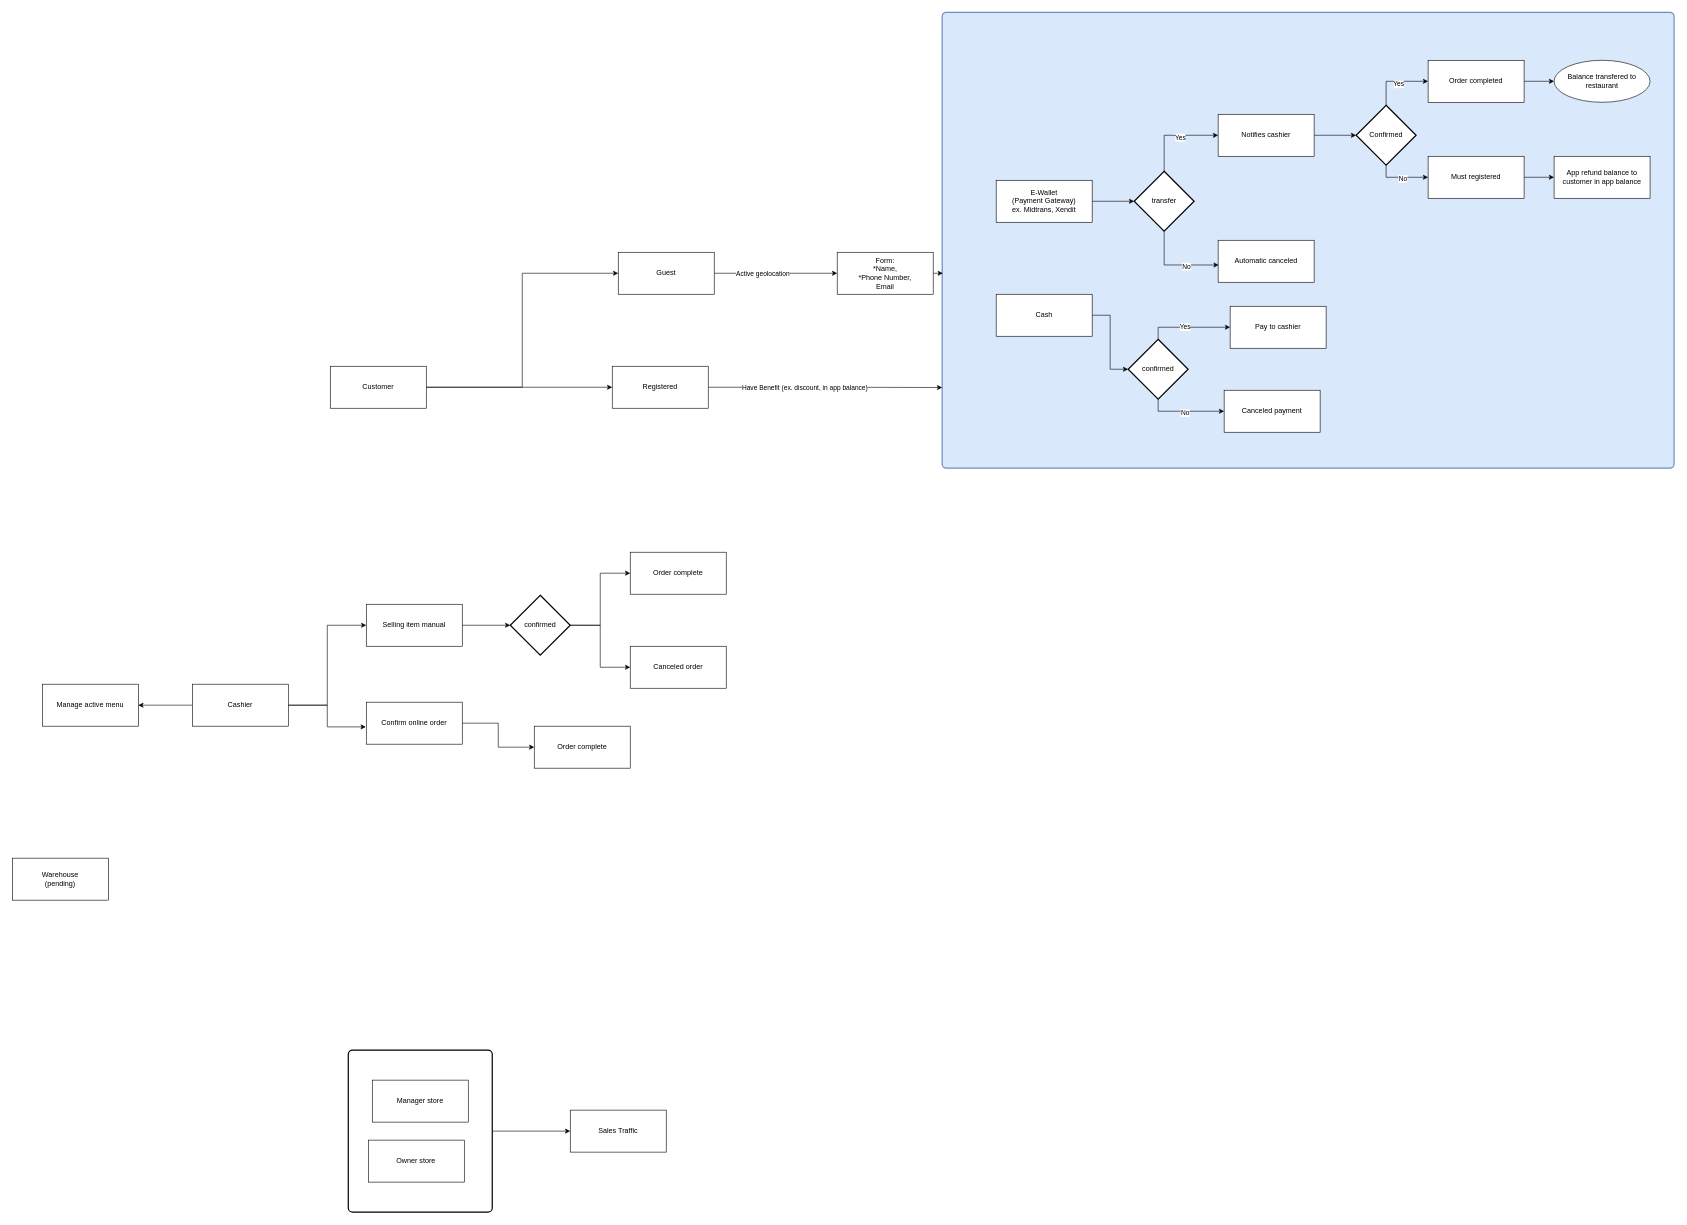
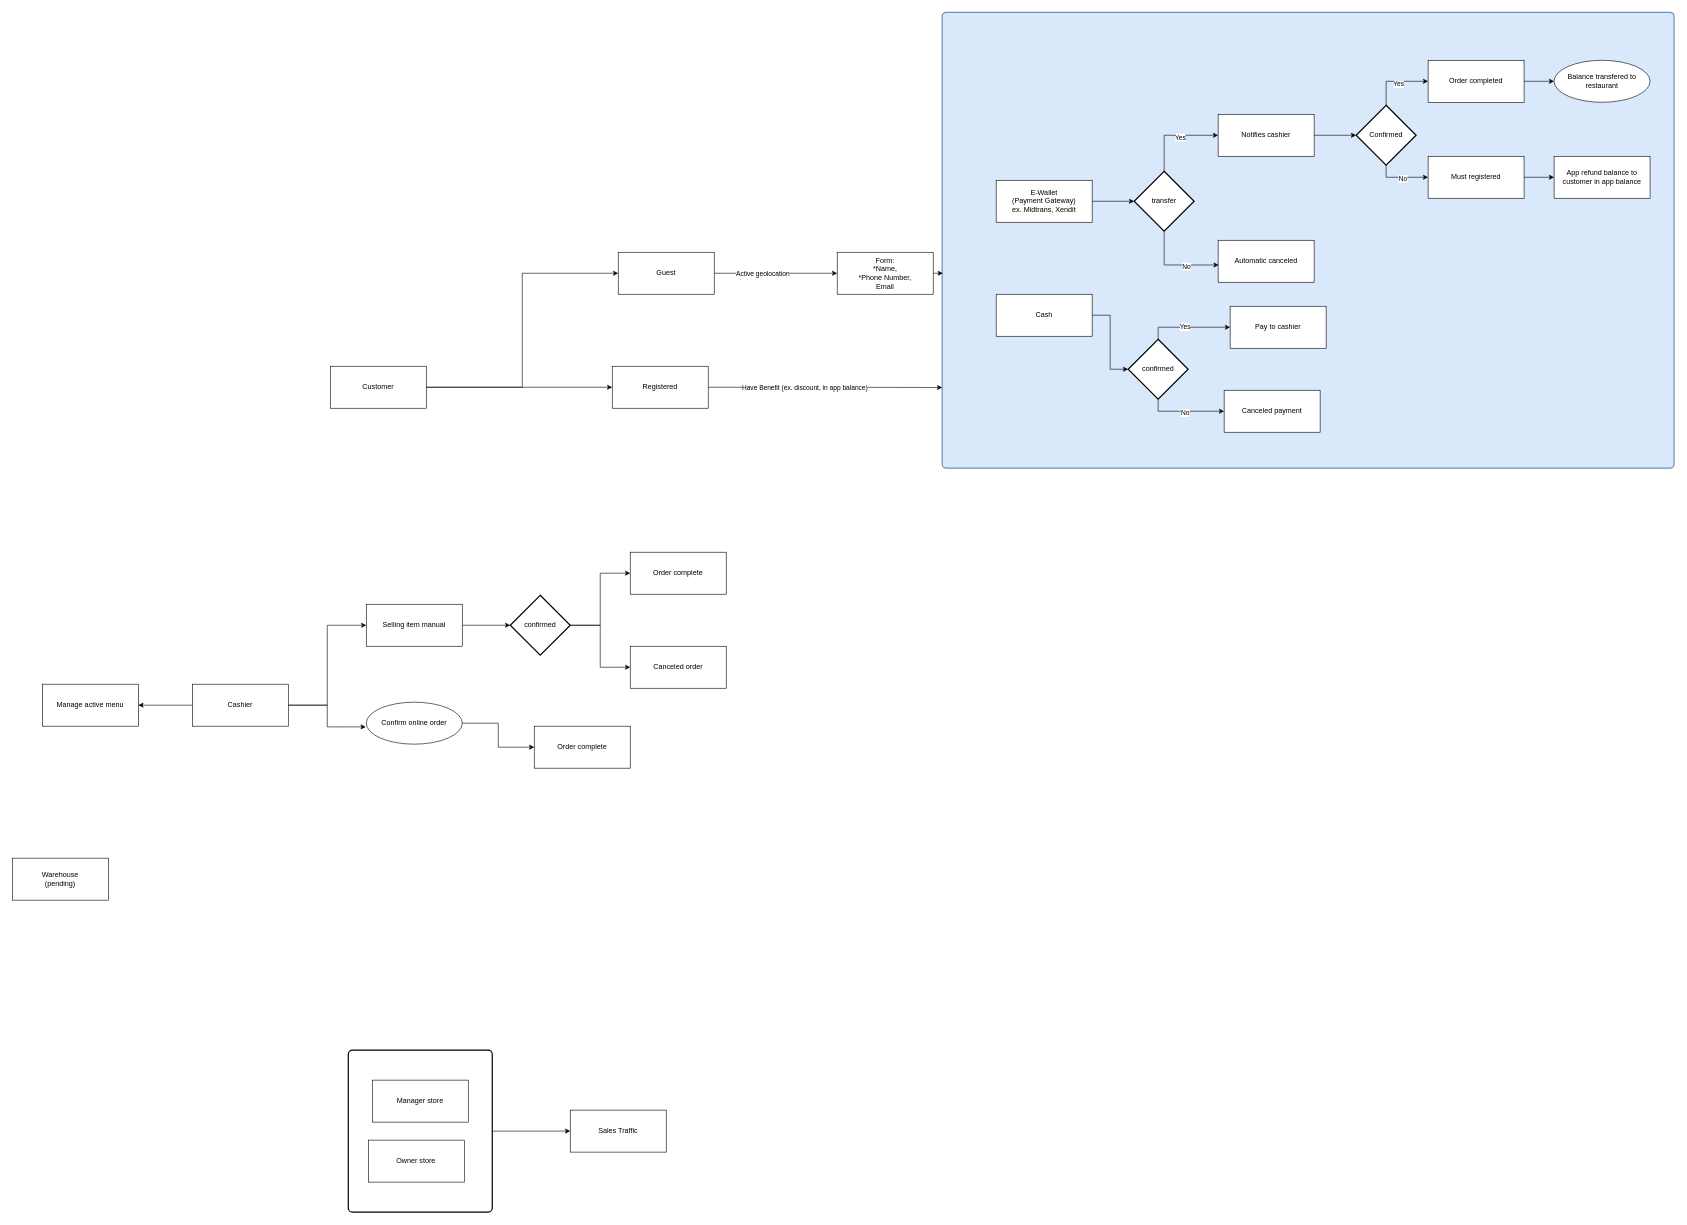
  <mxCell id="0" />
  <mxCell id="1" parent="0" />
  <mxCell id="2" style="edgeStyle=orthogonalEdgeStyle;rounded=0;orthogonalLoop=1;jettySize=auto;html=1;exitX=1;exitY=0.5;exitDx=0;exitDy=0;" edge="1" parent="1" source="3" target="64"><mxGeometry relative="1" as="geometry" /></mxCell>
  <mxCell id="3" value="" style="rounded=1;whiteSpace=wrap;html=1;absoluteArcSize=1;arcSize=14;strokeWidth=2;" vertex="1" parent="1"><mxGeometry x="580" y="1750" width="240" height="270" as="geometry" /></mxCell>
  <mxCell id="4" value="" style="rounded=1;whiteSpace=wrap;html=1;absoluteArcSize=1;arcSize=14;strokeWidth=2;fillColor=#dae8fc;strokeColor=#6c8ebf;" vertex="1" parent="1"><mxGeometry x="1570" y="20" width="1220" height="760" as="geometry" /></mxCell>
  <mxCell id="5" style="edgeStyle=orthogonalEdgeStyle;rounded=0;orthogonalLoop=1;jettySize=auto;html=1;exitX=1;exitY=0.5;exitDx=0;exitDy=0;entryX=0;entryY=0.5;entryDx=0;entryDy=0;" edge="1" parent="1" source="7" target="17"><mxGeometry relative="1" as="geometry" /></mxCell>
  <mxCell id="6" style="edgeStyle=orthogonalEdgeStyle;rounded=0;orthogonalLoop=1;jettySize=auto;html=1;exitX=1;exitY=0.5;exitDx=0;exitDy=0;entryX=0;entryY=0.5;entryDx=0;entryDy=0;" edge="1" parent="1" source="7" target="20"><mxGeometry relative="1" as="geometry" /></mxCell>
  <mxCell id="7" value="Customer" style="rounded=0;whiteSpace=wrap;html=1;" vertex="1" parent="1"><mxGeometry x="550" y="610" width="160" height="70" as="geometry" /></mxCell>
  <mxCell id="8" style="edgeStyle=orthogonalEdgeStyle;rounded=0;orthogonalLoop=1;jettySize=auto;html=1;exitX=1;exitY=0.5;exitDx=0;exitDy=0;entryX=0;entryY=0.5;entryDx=0;entryDy=0;" edge="1" parent="1" source="11" target="54"><mxGeometry relative="1" as="geometry" /></mxCell>
  <mxCell id="9" style="edgeStyle=orthogonalEdgeStyle;rounded=0;orthogonalLoop=1;jettySize=auto;html=1;exitX=1;exitY=0.5;exitDx=0;exitDy=0;entryX=-0.005;entryY=0.588;entryDx=0;entryDy=0;entryPerimeter=0;" edge="1" parent="1" source="11" target="56"><mxGeometry relative="1" as="geometry" /></mxCell>
  <mxCell id="10" style="edgeStyle=orthogonalEdgeStyle;rounded=0;orthogonalLoop=1;jettySize=auto;html=1;exitX=0;exitY=0.5;exitDx=0;exitDy=0;entryX=1;entryY=0.5;entryDx=0;entryDy=0;" edge="1" parent="1" source="11" target="63"><mxGeometry relative="1" as="geometry" /></mxCell>
  <mxCell id="11" value="Cashier" style="rounded=0;whiteSpace=wrap;html=1;" vertex="1" parent="1"><mxGeometry x="320" y="1140" width="160" height="70" as="geometry" /></mxCell>
  <mxCell id="12" value="Owner store" style="rounded=0;whiteSpace=wrap;html=1;" vertex="1" parent="1"><mxGeometry x="613.37" y="1900" width="160" height="70" as="geometry" /></mxCell>
  <mxCell id="13" value="Manager store" style="rounded=0;whiteSpace=wrap;html=1;" vertex="1" parent="1"><mxGeometry x="620" y="1800" width="160" height="70" as="geometry" /></mxCell>
  <mxCell id="14" value="Warehouse&lt;br&gt;(pending)" style="rounded=0;whiteSpace=wrap;html=1;" vertex="1" parent="1"><mxGeometry x="20" y="1430" width="160" height="70" as="geometry" /></mxCell>
  <mxCell id="15" style="edgeStyle=orthogonalEdgeStyle;rounded=0;orthogonalLoop=1;jettySize=auto;html=1;exitX=1;exitY=0.5;exitDx=0;exitDy=0;" edge="1" parent="1" source="17" target="26"><mxGeometry relative="1" as="geometry" /></mxCell>
  <mxCell id="16" value="Active geolocation" style="edgeLabel;html=1;align=center;verticalAlign=middle;resizable=0;points=[];" vertex="1" connectable="0" parent="15"><mxGeometry x="-0.216" relative="1" as="geometry"><mxPoint as="offset" /></mxGeometry></mxCell>
  <mxCell id="17" value="Guest" style="rounded=0;whiteSpace=wrap;html=1;" vertex="1" parent="1"><mxGeometry x="1030" y="420" width="160" height="70" as="geometry" /></mxCell>
  <mxCell id="18" style="edgeStyle=orthogonalEdgeStyle;rounded=0;orthogonalLoop=1;jettySize=auto;html=1;exitX=1;exitY=0.5;exitDx=0;exitDy=0;entryX=0;entryY=0.823;entryDx=0;entryDy=0;entryPerimeter=0;" edge="1" parent="1" source="20" target="4"><mxGeometry relative="1" as="geometry" /></mxCell>
  <mxCell id="19" value="Have Benefit (ex. discount, in app balance)" style="edgeLabel;html=1;align=center;verticalAlign=middle;resizable=0;points=[];" vertex="1" connectable="0" parent="18"><mxGeometry x="-0.183" relative="1" as="geometry"><mxPoint as="offset" /></mxGeometry></mxCell>
  <mxCell id="20" value="Registered" style="rounded=0;whiteSpace=wrap;html=1;" vertex="1" parent="1"><mxGeometry x="1020" y="610" width="160" height="70" as="geometry" /></mxCell>
  <mxCell id="21" style="edgeStyle=orthogonalEdgeStyle;rounded=0;orthogonalLoop=1;jettySize=auto;html=1;exitX=1;exitY=0.5;exitDx=0;exitDy=0;entryX=0;entryY=0.5;entryDx=0;entryDy=0;entryPerimeter=0;" edge="1" parent="1" source="22" target="35"><mxGeometry relative="1" as="geometry" /></mxCell>
  <mxCell id="22" value="Cash" style="rounded=0;whiteSpace=wrap;html=1;" vertex="1" parent="1"><mxGeometry x="1660" y="490" width="160" height="70" as="geometry" /></mxCell>
  <mxCell id="23" style="edgeStyle=orthogonalEdgeStyle;rounded=0;orthogonalLoop=1;jettySize=auto;html=1;exitX=1;exitY=0.5;exitDx=0;exitDy=0;" edge="1" parent="1" source="24" target="41"><mxGeometry relative="1" as="geometry" /></mxCell>
  <mxCell id="24" value="&lt;div&gt;E-Wallet&lt;br&gt;(Payment Gateway)&lt;/div&gt;&lt;div&gt;ex. Midtrans, Xendit&lt;br&gt;&lt;/div&gt;" style="rounded=0;whiteSpace=wrap;html=1;" vertex="1" parent="1"><mxGeometry x="1660" y="300" width="160" height="70" as="geometry" /></mxCell>
  <mxCell id="25" style="edgeStyle=orthogonalEdgeStyle;rounded=0;orthogonalLoop=1;jettySize=auto;html=1;exitX=1;exitY=0.5;exitDx=0;exitDy=0;entryX=0.001;entryY=0.573;entryDx=0;entryDy=0;entryPerimeter=0;" edge="1" parent="1" source="26" target="4"><mxGeometry relative="1" as="geometry" /></mxCell>
  <mxCell id="26" value="Form:&lt;br&gt;*Name,&lt;br&gt;&lt;div&gt;*Phone Number,&lt;/div&gt;&lt;div&gt;Email&lt;br&gt;&lt;/div&gt;" style="rounded=0;whiteSpace=wrap;html=1;" vertex="1" parent="1"><mxGeometry x="1395" y="420" width="160" height="70" as="geometry" /></mxCell>
  <mxCell id="27" style="edgeStyle=orthogonalEdgeStyle;rounded=0;orthogonalLoop=1;jettySize=auto;html=1;exitX=1;exitY=0.5;exitDx=0;exitDy=0;" edge="1" parent="1" source="28" target="36"><mxGeometry relative="1" as="geometry" /></mxCell>
  <mxCell id="28" value="Order completed " style="rounded=0;whiteSpace=wrap;html=1;" vertex="1" parent="1"><mxGeometry x="2380" y="100" width="160" height="70" as="geometry" /></mxCell>
  <mxCell id="29" value="Pay to cashier" style="rounded=0;whiteSpace=wrap;html=1;" vertex="1" parent="1"><mxGeometry x="2050" y="510" width="160" height="70" as="geometry" /></mxCell>
  <mxCell id="30" value="Canceled payment" style="rounded=0;whiteSpace=wrap;html=1;" vertex="1" parent="1"><mxGeometry x="2040" y="650" width="160" height="70" as="geometry" /></mxCell>
  <mxCell id="31" style="edgeStyle=orthogonalEdgeStyle;rounded=0;orthogonalLoop=1;jettySize=auto;html=1;exitX=0.5;exitY=0;exitDx=0;exitDy=0;exitPerimeter=0;entryX=0;entryY=0.5;entryDx=0;entryDy=0;" edge="1" parent="1" source="35" target="29"><mxGeometry relative="1" as="geometry" /></mxCell>
  <mxCell id="32" value="Yes" style="edgeLabel;html=1;align=center;verticalAlign=middle;resizable=0;points=[];" vertex="1" connectable="0" parent="31"><mxGeometry x="-0.081" y="1" relative="1" as="geometry"><mxPoint as="offset" /></mxGeometry></mxCell>
  <mxCell id="33" style="edgeStyle=orthogonalEdgeStyle;rounded=0;orthogonalLoop=1;jettySize=auto;html=1;exitX=0.5;exitY=1;exitDx=0;exitDy=0;exitPerimeter=0;" edge="1" parent="1" source="35" target="30"><mxGeometry relative="1" as="geometry" /></mxCell>
  <mxCell id="34" value="No" style="edgeLabel;html=1;align=center;verticalAlign=middle;resizable=0;points=[];" vertex="1" connectable="0" parent="33"><mxGeometry x="-0.01" y="-2" relative="1" as="geometry"><mxPoint as="offset" /></mxGeometry></mxCell>
  <mxCell id="35" value="confirmed" style="strokeWidth=2;html=1;shape=mxgraph.flowchart.decision;whiteSpace=wrap;" vertex="1" parent="1"><mxGeometry x="1880" y="565" width="100" height="100" as="geometry" /></mxCell>
  <mxCell id="36" value="Balance transfered to restaurant" style="ellipse;whiteSpace=wrap;html=1;" vertex="1" parent="1"><mxGeometry x="2590" y="100" width="160" height="70" as="geometry" /></mxCell>
  <mxCell id="37" style="edgeStyle=orthogonalEdgeStyle;rounded=0;orthogonalLoop=1;jettySize=auto;html=1;exitX=0.5;exitY=1;exitDx=0;exitDy=0;exitPerimeter=0;entryX=0.006;entryY=0.589;entryDx=0;entryDy=0;entryPerimeter=0;" edge="1" parent="1" source="41" target="42"><mxGeometry relative="1" as="geometry" /></mxCell>
  <mxCell id="38" value="No" style="edgeLabel;html=1;align=center;verticalAlign=middle;resizable=0;points=[];" vertex="1" connectable="0" parent="37"><mxGeometry x="0.259" y="-2" relative="1" as="geometry"><mxPoint as="offset" /></mxGeometry></mxCell>
  <mxCell id="39" style="edgeStyle=orthogonalEdgeStyle;rounded=0;orthogonalLoop=1;jettySize=auto;html=1;exitX=0.5;exitY=0;exitDx=0;exitDy=0;exitPerimeter=0;entryX=0;entryY=0.5;entryDx=0;entryDy=0;" edge="1" parent="1" source="41" target="44"><mxGeometry relative="1" as="geometry" /></mxCell>
  <mxCell id="40" value="Yes" style="edgeLabel;html=1;align=center;verticalAlign=middle;resizable=0;points=[];" vertex="1" connectable="0" parent="39"><mxGeometry x="0.144" y="-3" relative="1" as="geometry"><mxPoint as="offset" /></mxGeometry></mxCell>
  <mxCell id="41" value="transfer" style="strokeWidth=2;html=1;shape=mxgraph.flowchart.decision;whiteSpace=wrap;" vertex="1" parent="1"><mxGeometry x="1890" y="285" width="100" height="100" as="geometry" /></mxCell>
  <mxCell id="42" value="Automatic canceled" style="rounded=0;whiteSpace=wrap;html=1;" vertex="1" parent="1"><mxGeometry x="2030" y="400" width="160" height="70" as="geometry" /></mxCell>
  <mxCell id="43" style="edgeStyle=orthogonalEdgeStyle;rounded=0;orthogonalLoop=1;jettySize=auto;html=1;exitX=1;exitY=0.5;exitDx=0;exitDy=0;entryX=0;entryY=0.5;entryDx=0;entryDy=0;entryPerimeter=0;" edge="1" parent="1" source="44" target="49"><mxGeometry relative="1" as="geometry" /></mxCell>
  <mxCell id="44" value="Notifies cashier" style="rounded=0;whiteSpace=wrap;html=1;" vertex="1" parent="1"><mxGeometry x="2030" y="190" width="160" height="70" as="geometry" /></mxCell>
  <mxCell id="45" style="edgeStyle=orthogonalEdgeStyle;rounded=0;orthogonalLoop=1;jettySize=auto;html=1;exitX=0.5;exitY=1;exitDx=0;exitDy=0;exitPerimeter=0;entryX=0;entryY=0.5;entryDx=0;entryDy=0;" edge="1" parent="1" source="49" target="51"><mxGeometry relative="1" as="geometry" /></mxCell>
  <mxCell id="46" value="No" style="edgeLabel;html=1;align=center;verticalAlign=middle;resizable=0;points=[];" vertex="1" connectable="0" parent="45"><mxGeometry x="0.048" y="-2" relative="1" as="geometry"><mxPoint as="offset" /></mxGeometry></mxCell>
  <mxCell id="47" style="edgeStyle=orthogonalEdgeStyle;rounded=0;orthogonalLoop=1;jettySize=auto;html=1;exitX=0.5;exitY=0;exitDx=0;exitDy=0;exitPerimeter=0;entryX=0;entryY=0.5;entryDx=0;entryDy=0;" edge="1" parent="1" source="49" target="28"><mxGeometry relative="1" as="geometry" /></mxCell>
  <mxCell id="48" value="Yes" style="edgeLabel;html=1;align=center;verticalAlign=middle;resizable=0;points=[];" vertex="1" connectable="0" parent="47"><mxGeometry x="0.091" y="-4" relative="1" as="geometry"><mxPoint as="offset" /></mxGeometry></mxCell>
  <mxCell id="49" value="Confirmed" style="strokeWidth=2;html=1;shape=mxgraph.flowchart.decision;whiteSpace=wrap;" vertex="1" parent="1"><mxGeometry x="2260" y="175" width="100" height="100" as="geometry" /></mxCell>
  <mxCell id="50" style="edgeStyle=orthogonalEdgeStyle;rounded=0;orthogonalLoop=1;jettySize=auto;html=1;exitX=1;exitY=0.5;exitDx=0;exitDy=0;entryX=0;entryY=0.5;entryDx=0;entryDy=0;" edge="1" parent="1" source="51" target="52"><mxGeometry relative="1" as="geometry" /></mxCell>
  <mxCell id="51" value="Must registered" style="rounded=0;whiteSpace=wrap;html=1;" vertex="1" parent="1"><mxGeometry x="2380" y="260" width="160" height="70" as="geometry" /></mxCell>
  <mxCell id="52" value="App refund balance to customer in app balance" style="rounded=0;whiteSpace=wrap;html=1;" vertex="1" parent="1"><mxGeometry x="2590" y="260" width="160" height="70" as="geometry" /></mxCell>
  <mxCell id="53" style="edgeStyle=orthogonalEdgeStyle;rounded=0;orthogonalLoop=1;jettySize=auto;html=1;exitX=1;exitY=0.5;exitDx=0;exitDy=0;" edge="1" parent="1" source="54" target="62"><mxGeometry relative="1" as="geometry" /></mxCell>
  <mxCell id="54" value="Selling item manual" style="rounded=0;whiteSpace=wrap;html=1;" vertex="1" parent="1"><mxGeometry x="610" y="1006.75" width="160" height="70" as="geometry" /></mxCell>
  <mxCell id="55" style="edgeStyle=orthogonalEdgeStyle;rounded=0;orthogonalLoop=1;jettySize=auto;html=1;exitX=1;exitY=0.5;exitDx=0;exitDy=0;entryX=0;entryY=0.5;entryDx=0;entryDy=0;" edge="1" parent="1" source="56" target="59"><mxGeometry relative="1" as="geometry" /></mxCell>
- <mxCell id="56" value="Confirm online order" style="rounded=0;whiteSpace=wrap;html=1;" vertex="1" parent="1"><mxGeometry x="610" y="1170" width="160" height="70" as="geometry" /></mxCell>
+ <mxCell id="56" value="Confirm online order" style="ellipse;whiteSpace=wrap;html=1;" vertex="1" parent="1"><mxGeometry x="610" y="1170" width="160" height="70" as="geometry" /></mxCell>
  <mxCell id="57" value="Order complete" style="rounded=0;whiteSpace=wrap;html=1;" vertex="1" parent="1"><mxGeometry x="1050" y="920" width="160" height="70" as="geometry" /></mxCell>
  <mxCell id="58" value="Canceled order" style="rounded=0;whiteSpace=wrap;html=1;" vertex="1" parent="1"><mxGeometry x="1050" y="1076.75" width="160" height="70" as="geometry" /></mxCell>
  <mxCell id="59" value="Order complete" style="rounded=0;whiteSpace=wrap;html=1;" vertex="1" parent="1"><mxGeometry x="890" y="1210" width="160" height="70" as="geometry" /></mxCell>
  <mxCell id="60" style="edgeStyle=orthogonalEdgeStyle;rounded=0;orthogonalLoop=1;jettySize=auto;html=1;exitX=1;exitY=0.5;exitDx=0;exitDy=0;exitPerimeter=0;entryX=0;entryY=0.5;entryDx=0;entryDy=0;" edge="1" parent="1" source="62" target="57"><mxGeometry relative="1" as="geometry" /></mxCell>
  <mxCell id="61" style="edgeStyle=orthogonalEdgeStyle;rounded=0;orthogonalLoop=1;jettySize=auto;html=1;exitX=1;exitY=0.5;exitDx=0;exitDy=0;exitPerimeter=0;entryX=0;entryY=0.5;entryDx=0;entryDy=0;" edge="1" parent="1" source="62" target="58"><mxGeometry relative="1" as="geometry" /></mxCell>
  <mxCell id="62" value="confirmed" style="strokeWidth=2;html=1;shape=mxgraph.flowchart.decision;whiteSpace=wrap;" vertex="1" parent="1"><mxGeometry x="850" y="991.75" width="100" height="100" as="geometry" /></mxCell>
  <mxCell id="63" value="Manage active menu" style="rounded=0;whiteSpace=wrap;html=1;" vertex="1" parent="1"><mxGeometry x="70" y="1140" width="160" height="70" as="geometry" /></mxCell>
  <mxCell id="64" value="Sales Traffic" style="rounded=0;whiteSpace=wrap;html=1;" vertex="1" parent="1"><mxGeometry x="950" y="1850" width="160" height="70" as="geometry" /></mxCell>
